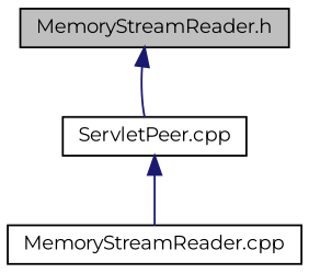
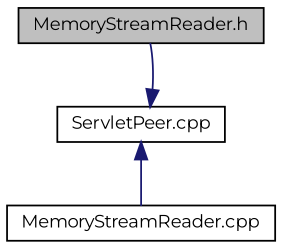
  digraph {
    fontname=Montserrat
    node [color=black fillcolor=white fontname=Montserrat fontsize=10 shape=record style=filled]
    edge [color=midnightblue dir=back fontname=Montserrat fontsize=10 labelfontname=Helvetica labelfontsize=10 style=solid]
    n1 [fillcolor=grey75 fontcolor=black height=0.2 label="MemoryStreamReader.h" width=0.4]
    n2 [height=0.2 label="ServletPeer.cpp" width=0.4]
    n3 [height=0.2 label="MemoryStreamReader.cpp" width=0.4]
-   n1 -> n2
+   n2 -> n1
    n2 -> n3
  }
